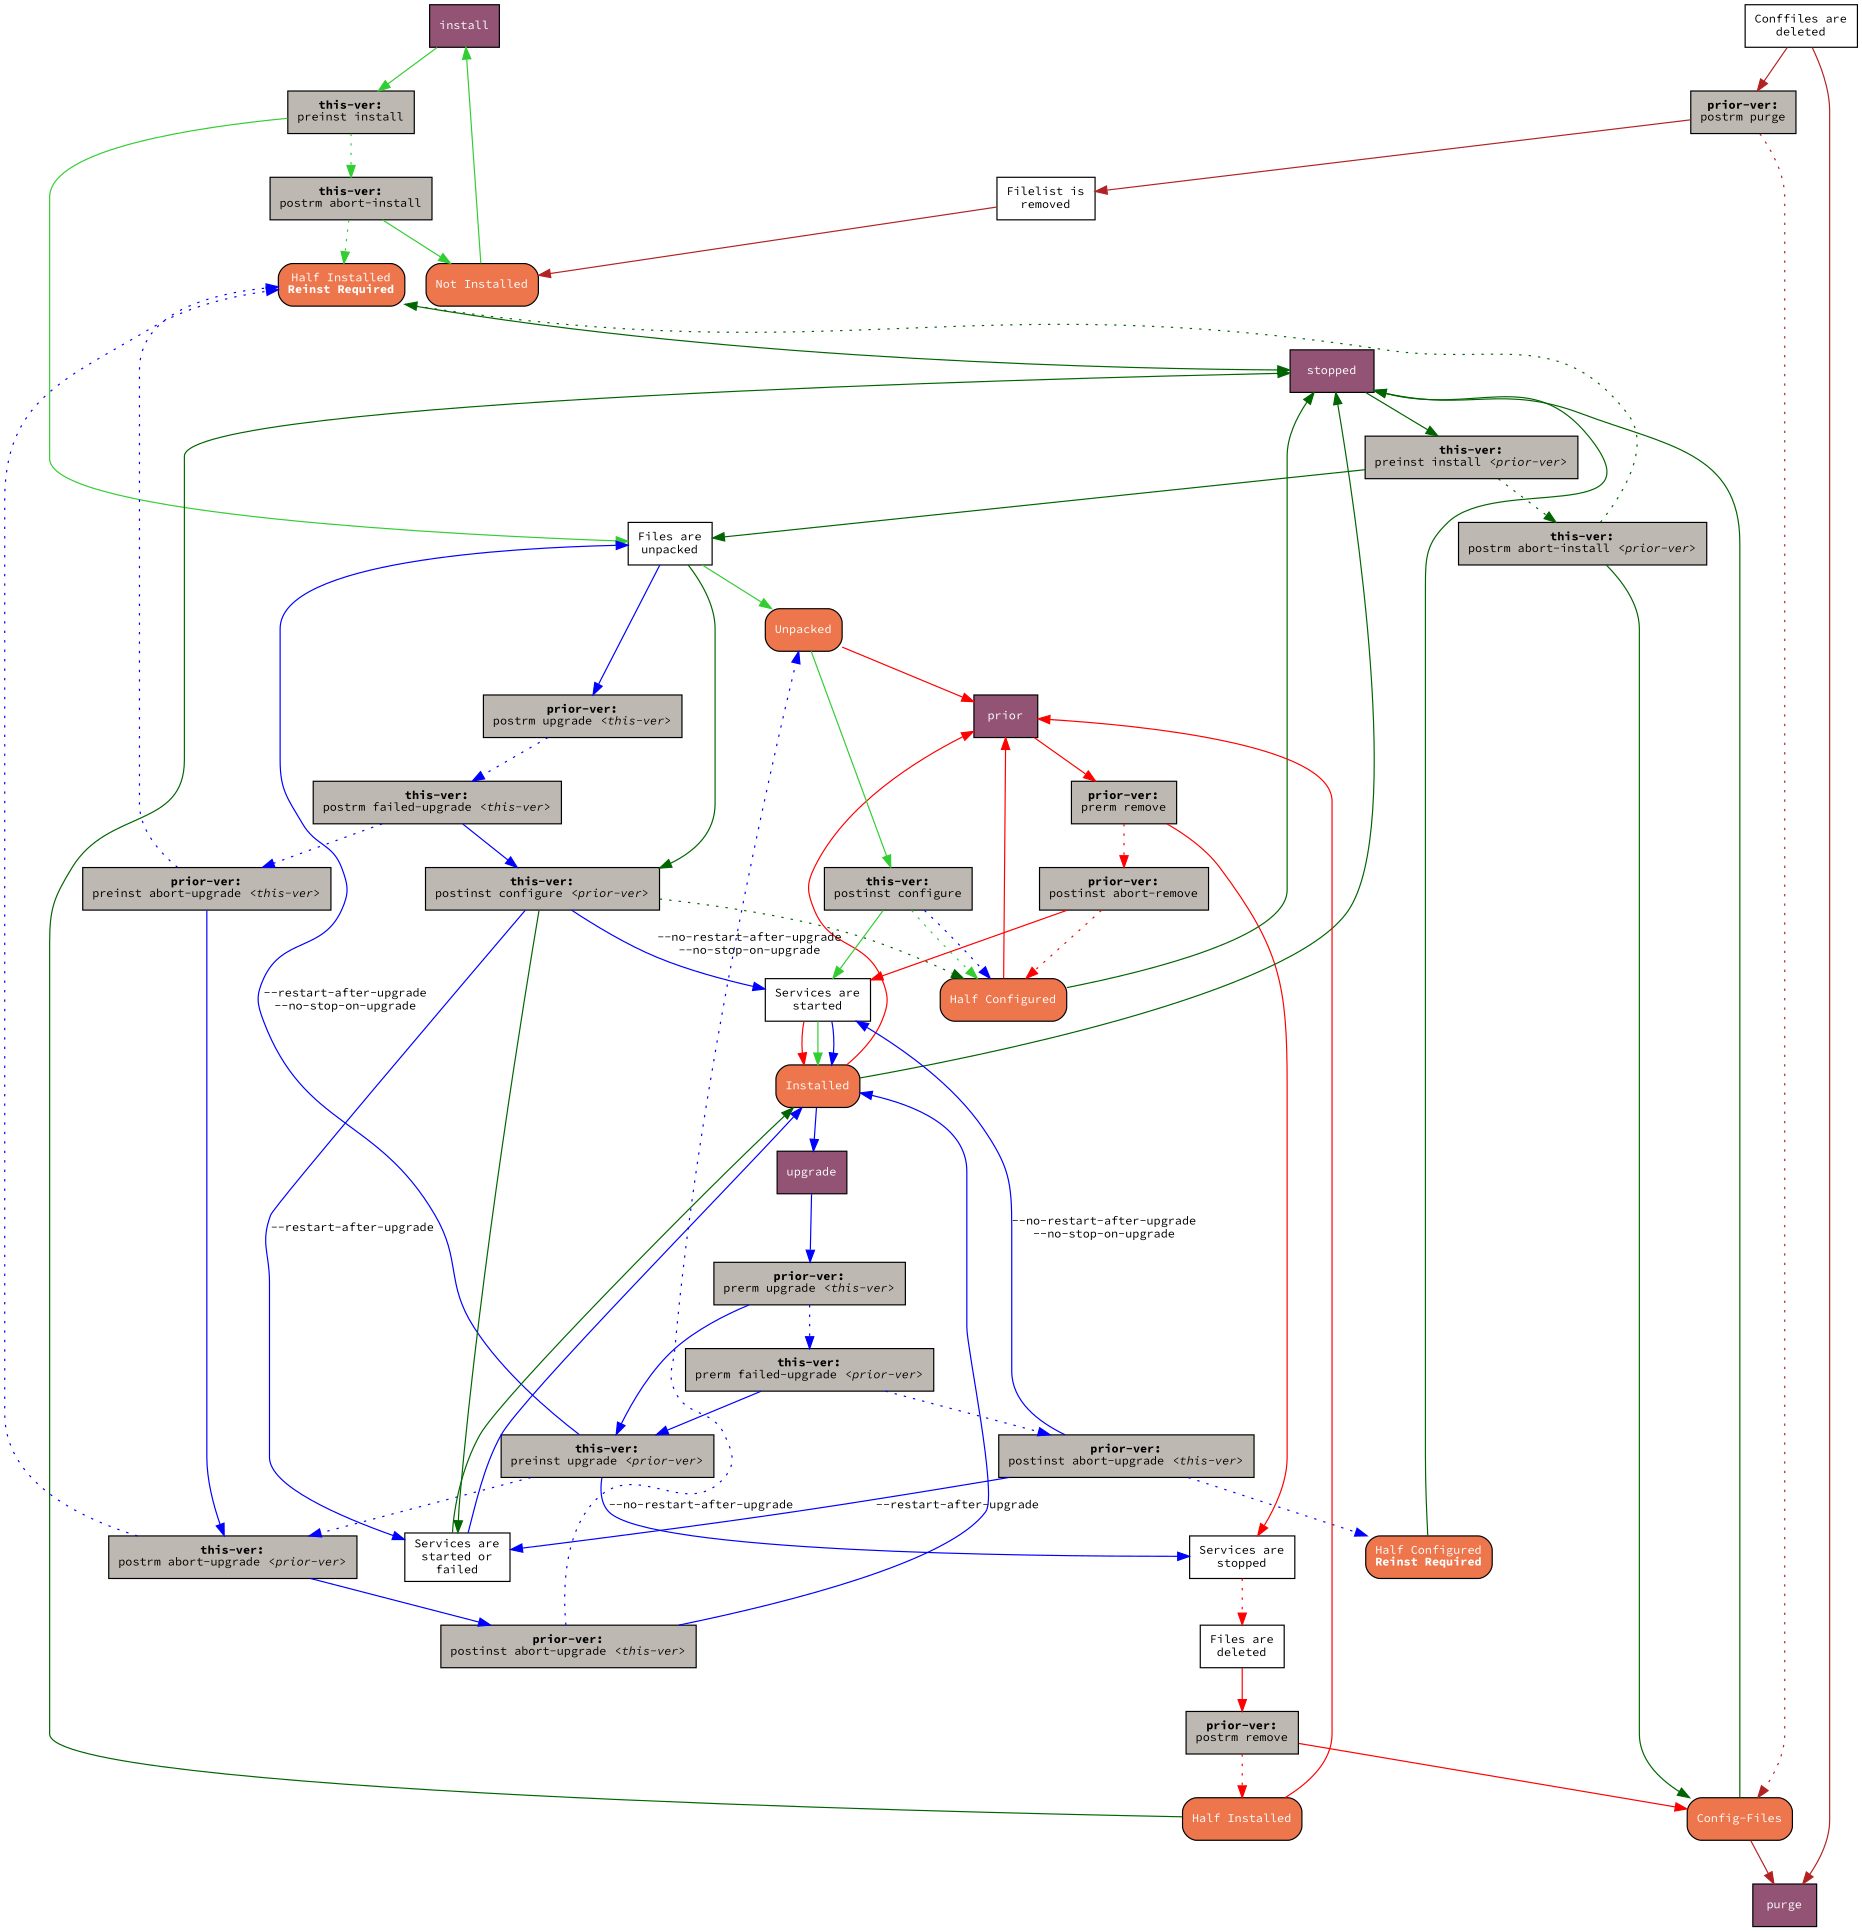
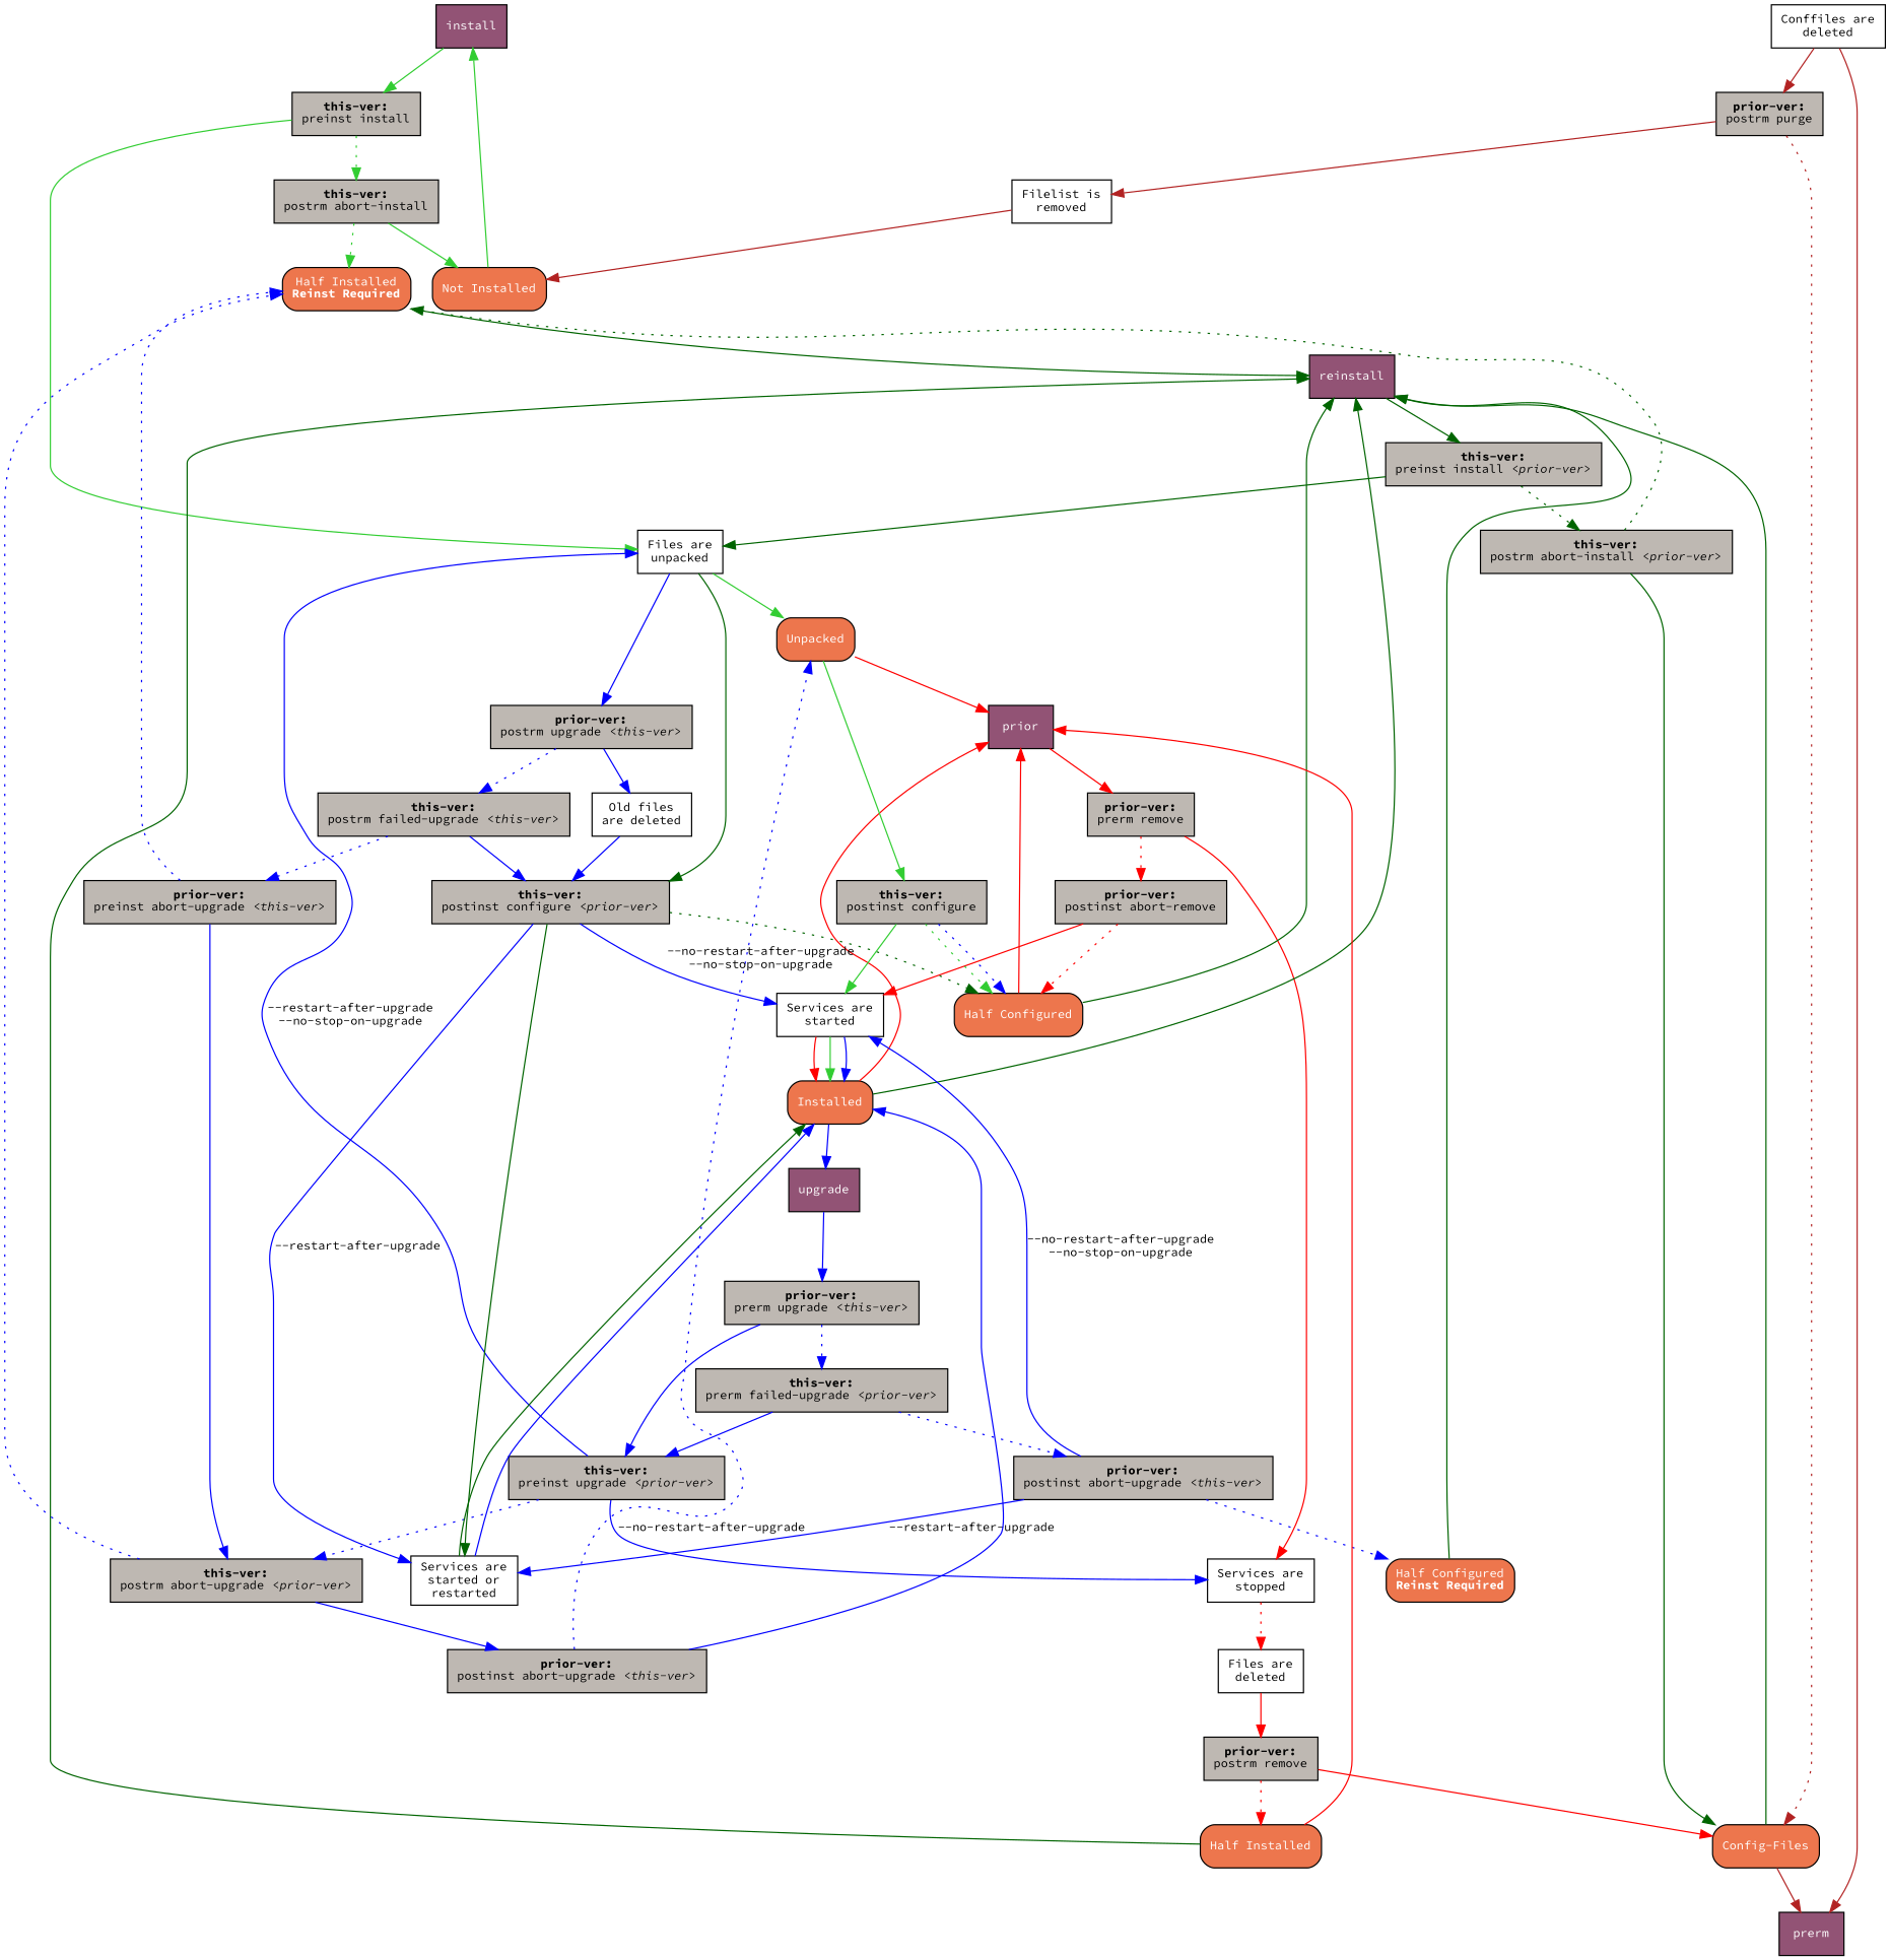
  digraph {
    fontname="Source Code Pro"
    rankdir=TB
    node [fillcolor="#BEB8B2" fontcolor=black fontname="Source Code Pro" fontsize=10 shape=rect style=filled]
    edge [color=blue fontname="Source Code Pro" fontsize=10 style=solid]
    n1 [fillcolor="#925375" fontcolor=white label=install]
    n2 [label=<<B>this-ver:</B><BR/>preinst install>]
    n3 [label=<<B>this-ver:</B><BR/>postrm abort-install>]
    n4 [fillcolor=white label="Files are\nunpacked"]
    n5 [fillcolor="#925375" fontcolor=white label=upgrade]
    n6 [label=<<B>prior-ver:</B><BR/>prerm upgrade <I>&lt;this-ver&gt;</I>>]
    n7 [label=<<B>this-ver:</B><BR/>preinst upgrade <I>&lt;prior-ver&gt;</I>>]
    n8 [label=<<B>this-ver:</B><BR/>prerm failed-upgrade <I>&lt;prior-ver&gt;</I>>]
-   n9 [fillcolor="#925375" fontcolor=white label=purge]
+   n9 [fillcolor="#925375" fontcolor=white label=prerm]
    n10 [fillcolor=white label="Conffiles are\ndeleted"]
    n11 [label=<<B>prior-ver:</B><BR/>postrm purge>]
    n12 [fillcolor="#925375" fontcolor=white label=prior]
    n13 [label=<<B>prior-ver:</B><BR/>prerm remove>]
    n14 [label=<<B>prior-ver:</B><BR/>postinst abort-remove>]
    n15 [fillcolor=white label="Services are\nstopped"]
-   n16 [fillcolor="#925375" fontcolor=white label=stopped]
+   n16 [fillcolor="#925375" fontcolor=white label=reinstall]
    n17 [label=<<B>this-ver:</B><BR/>preinst install <I>&lt;prior-ver&gt;</I>>]
    n18 [label=<<B>this-ver:</B><BR/>postrm abort-install <I>&lt;prior-ver&gt;</I>>]
    n19 [fillcolor=white label="Services are\nstarted"]
    n20 [fillcolor="#ED764D" fontcolor=white label=<Half Configured> style="filled,rounded"]
    n21 [fillcolor="#ED764D" fontcolor=white label=<Installed> style="filled,rounded"]
    n22 [label=<<B>prior-ver:</B><BR/>postinst abort-upgrade <I>&lt;this-ver&gt;</I>>]
-   n23 [fillcolor=white label="Services are\nstarted or\nfailed"]
+   n23 [fillcolor=white label="Services are\nstarted or\nrestarted"]
    n24 [fillcolor="#ED764D" fontcolor=white label=<Half Configured<BR/><B>Reinst Required</B>> style="filled,rounded"]
    n25 [label=<<B>prior-ver:</B><BR/>postinst abort-upgrade <I>&lt;this-ver&gt;</I>>]
    n26 [fillcolor="#ED764D" fontcolor=white label=<Unpacked> style="filled,rounded"]
    n27 [label=<<B>this-ver:</B><BR/>postinst configure>]
    n28 [fillcolor=white label="Filelist is\nremoved"]
    n29 [fillcolor="#ED764D" fontcolor=white label=<Config-Files> style="filled,rounded"]
    n30 [fillcolor="#ED764D" fontcolor=white label=<Not Installed> style="filled,rounded"]
    n31 [label=<<B>prior-ver:</B><BR/>postrm remove>]
    n32 [fillcolor="#ED764D" fontcolor=white label=<Half Installed> style="filled,rounded"]
    n33 [label=<<B>prior-ver:</B><BR/>postrm upgrade <I>&lt;this-ver&gt;</I>>]
    n34 [label=<<B>this-ver:</B><BR/>postrm failed-upgrade <I>&lt;this-ver&gt;</I>>]
+   n35 [fillcolor=white label="Old files\nare deleted"]
    n36 [label=<<B>prior-ver:</B><BR/>preinst abort-upgrade <I>&lt;this-ver&gt;</I>>]
    n37 [label=<<B>this-ver:</B><BR/>postinst configure <I>&lt;prior-ver&gt;</I>>]
    n38 [label=<<B>this-ver:</B><BR/>postrm abort-upgrade <I>&lt;prior-ver&gt;</I>>]
    n39 [fillcolor="#ED764D" fontcolor=white label=<Half Installed<BR/><B>Reinst Required</B>> style="filled,rounded"]
    n40 [fillcolor=white label="Files are\ndeleted"]
    n1 -> n2 [color=limegreen]
    n2 -> n3 [color=limegreen style=dotted]
    n2 -> n4 [color=limegreen]
    n3 -> n30 [color=limegreen]
    n3 -> n39 [color=limegreen style=dotted]
    n4 -> n26 [color=limegreen]
    n4 -> n33
    n4 -> n37 [color=darkgreen]
    n5 -> n6
    n6 -> n7
    n6 -> n8 [style=dotted]
    n7 -> n4 [label="--restart-after-upgrade\n--no-stop-on-upgrade"]
    n7 -> n15 [label="--no-restart-after-upgrade"]
    n7 -> n38 [style=dotted]
    n8 -> n7
    n8 -> n22 [style=dotted]
    n10 -> n9 [color=firebrick]
    n10 -> n11 [color=firebrick]
    n11 -> n28 [color=firebrick]
    n11 -> n29 [color=firebrick style=dotted]
    n12 -> n13 [color=red]
    n13 -> n14 [color=red style=dotted]
    n13 -> n15 [color=red]
    n14 -> n19 [color=red]
    n14 -> n20 [color=red style=dotted]
    n15 -> n40 [color=red style=dotted]
    n16 -> n17 [color=darkgreen]
    n17 -> n4 [color=darkgreen]
    n17 -> n18 [color=darkgreen style=dotted]
    n18 -> n29 [color=darkgreen]
    n18 -> n39 [color=darkgreen style=dotted]
    n19 -> n21 [color=red]
    n19 -> n21 [color=limegreen]
    n19 -> n21
    n20 -> n12 [color=red]
    n20 -> n16 [color=darkgreen]
    n21 -> n5
    n21 -> n12 [color=red]
    n21 -> n16 [color=darkgreen]
    n22 -> n19 [label="--no-restart-after-upgrade\n--no-stop-on-upgrade"]
    n22 -> n23 [label="--restart-after-upgrade"]
    n22 -> n24 [style=dotted]
    n23 -> n21 [color=darkgreen]
    n23 -> n21
    n24 -> n16 [color=darkgreen]
    n25 -> n21
    n25 -> n26 [style=dotted]
    n26 -> n12 [color=red]
    n26 -> n27 [color=limegreen]
    n27 -> n19 [color=limegreen]
    n27 -> n20 [color=limegreen style=dotted]
    n27 -> n20 [style=dotted]
    n28 -> n30 [color=firebrick]
    n29 -> n9 [color=firebrick]
    n29 -> n16 [color=darkgreen]
    n30 -> n1 [color=limegreen]
    n31 -> n29 [color=red]
    n31 -> n32 [color=red style=dotted]
    n32 -> n12 [color=red]
    n32 -> n16 [color=darkgreen]
    n33 -> n34 [style=dotted]
+   n33 -> n35
    n34 -> n36 [style=dotted]
    n34 -> n37
+   n35 -> n37
    n36 -> n38
    n36 -> n39 [style=dotted]
    n37 -> n19 [label="--no-restart-after-upgrade\n--no-stop-on-upgrade"]
    n37 -> n20 [color=darkgreen style=dotted]
    n37 -> n23 [color=darkgreen]
    n37 -> n23 [label="--restart-after-upgrade"]
    n38 -> n25
    n38 -> n39 [style=dotted]
    n39 -> n16 [color=darkgreen]
    n40 -> n31 [color=red]
  }
